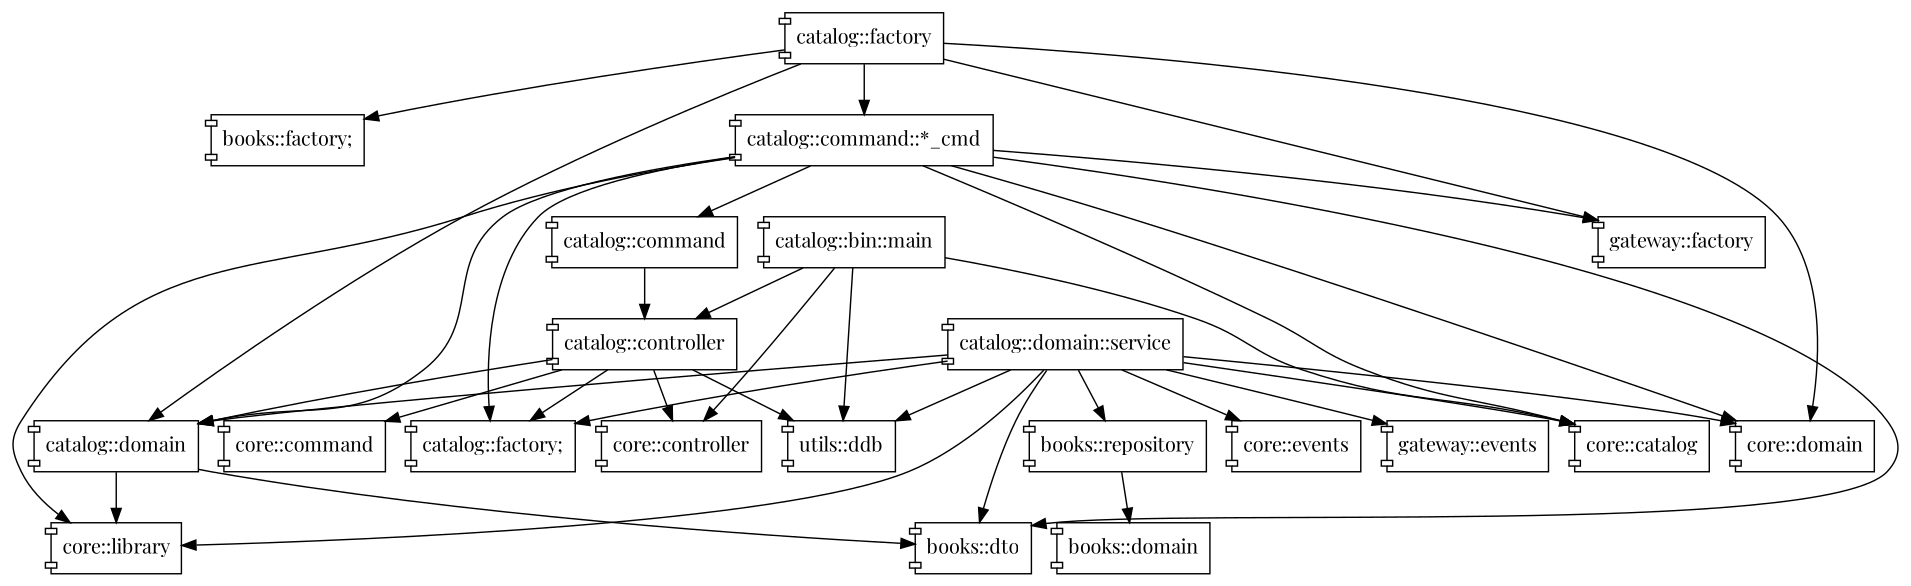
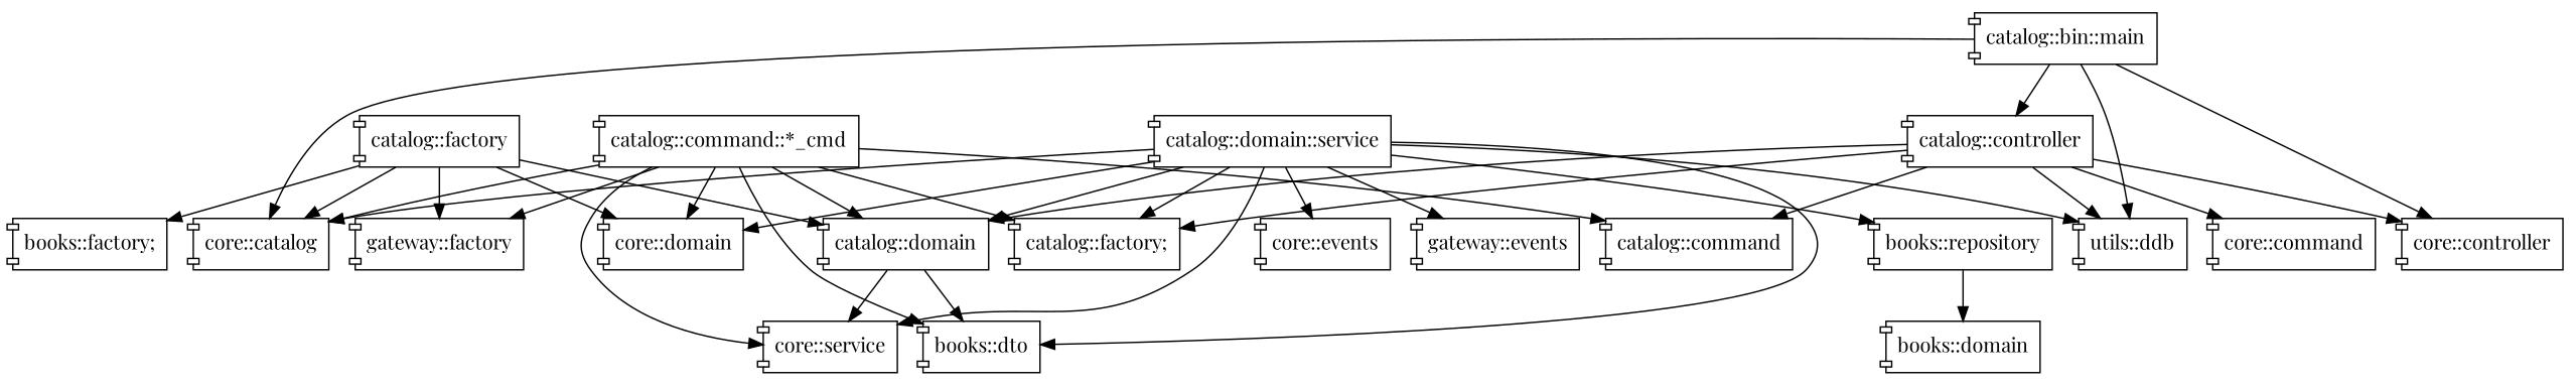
  digraph {
    fontname="Playfair Display"
    node [fontname="Playfair Display" shape=component]
    edge [fontname="Playfair Display"]
    "catalog::factory"
    "books::factory;"
    "catalog::domain"
    "core::domain"
    n5 [label="core::catalog"]
    "gateway::factory"
    "books::dto"
-   "core::library"
+   "core::library" [label="core::service"]
    "catalog::controller"
    "catalog::command"
    "catalog::factory;"
    "core::command"
    "core::controller"
    "utils::ddb"
    "catalog::bin::main"
    "catalog::command::*_cmd"
    "catalog::domain::service"
    "books::repository"
    "core::events"
    "gateway::events"
    "books::domain"
    "catalog::factory" -> "books::factory;"
    "catalog::factory" -> "catalog::domain"
    "catalog::factory" -> "core::domain"
-   "catalog::factory" -> "catalog::command::*_cmd"
+   "catalog::factory" -> n5
    "catalog::factory" -> "gateway::factory"
    "catalog::domain" -> "books::dto"
    "catalog::domain" -> "core::library"
    "catalog::controller" -> "catalog::domain"
-   "catalog::command" -> "catalog::controller"
+   "catalog::controller" -> "catalog::command"
    "catalog::controller" -> "catalog::factory;"
    "catalog::controller" -> "core::command"
    "catalog::controller" -> "core::controller"
    "catalog::controller" -> "utils::ddb"
    "catalog::bin::main" -> n5
    "catalog::bin::main" -> "catalog::controller"
    "catalog::bin::main" -> "core::controller"
    "catalog::bin::main" -> "utils::ddb"
    "catalog::command::*_cmd" -> "catalog::domain"
    "catalog::command::*_cmd" -> "core::domain"
    "catalog::command::*_cmd" -> n5
    "catalog::command::*_cmd" -> "gateway::factory"
    "catalog::command::*_cmd" -> "books::dto"
    "catalog::command::*_cmd" -> "core::library"
    "catalog::command::*_cmd" -> "catalog::command"
    "catalog::command::*_cmd" -> "catalog::factory;"
    "catalog::domain::service" -> "catalog::domain"
    "catalog::domain::service" -> "core::domain"
    "catalog::domain::service" -> n5
    "catalog::domain::service" -> "books::dto"
    "catalog::domain::service" -> "core::library"
    "catalog::domain::service" -> "catalog::factory;"
    "catalog::domain::service" -> "utils::ddb"
    "catalog::domain::service" -> "books::repository"
    "catalog::domain::service" -> "core::events"
    "catalog::domain::service" -> "gateway::events"
    "books::repository" -> "books::domain"
  }
